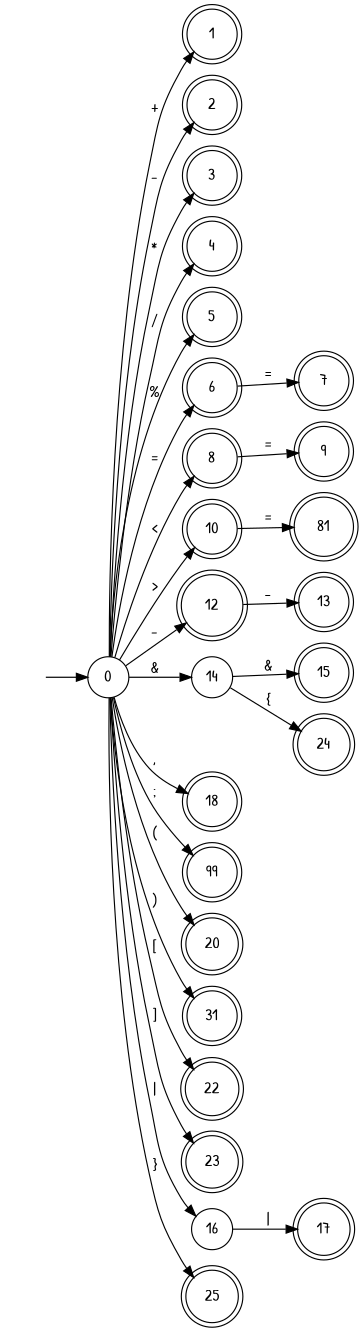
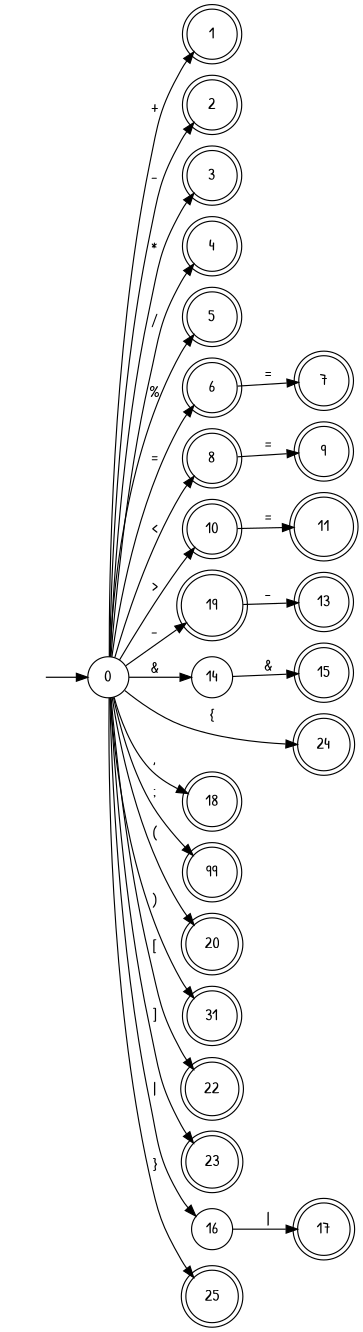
  digraph {
    fontname="Patrick Hand"
    rankdir=LR
    node [fontname="Patrick Hand" shape=doublecircle style=rounded]
    edge [fontname="Patrick Hand"]
    s [shape=circle style=invis]
    0 [shape=circle]
    1
    2
    3
    4
    5
    6
    8
    10
-   12
+   12 [label=19]
    14 [shape=circle]
    16 [shape=circle]
    18
    n15 [label=99]
    20
    n17 [label=31]
    22
    23
    24
    25
    7
    9
-   11 [label=81]
+   11
    13
    15
    17
    s -> 0
    0 -> 1 [label="+"]
    0 -> 2 [label="-"]
    0 -> 3 [label="*"]
    0 -> 4 [label="/"]
    0 -> 5 [label="%"]
    0 -> 6 [label="="]
    0 -> 8 [label="<"]
    0 -> 10 [label=">"]
    0 -> 12 [label="-"]
    0 -> 14 [label="&"]
    0 -> 16 [label="|"]
    0 -> 18 [label=","]
    0 -> n15 [label=";"]
    0 -> 20 [label="("]
    0 -> n17 [label=")"]
    0 -> 22 [label="["]
    0 -> 23 [label="]"]
-   14 -> 24 [label="{"]
+   0 -> 24 [label="{"]
    0 -> 25 [label="}"]
    6 -> 7 [label="="]
    8 -> 9 [label="="]
    10 -> 11 [label="="]
    12 -> 13 [label="-"]
    14 -> 15 [label="&"]
    16 -> 17 [label="|"]
  }
